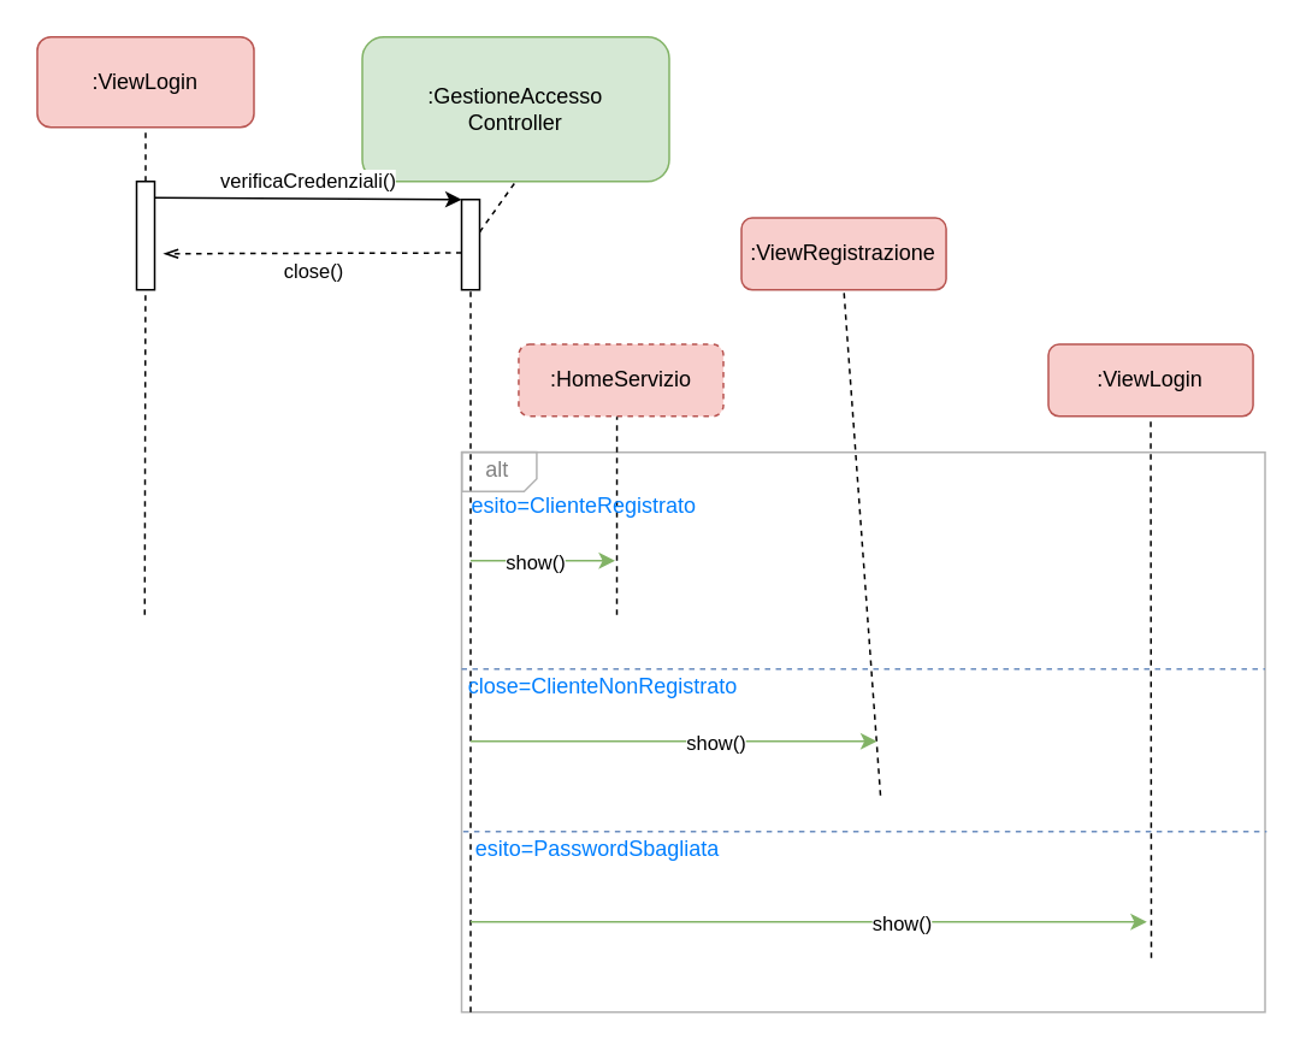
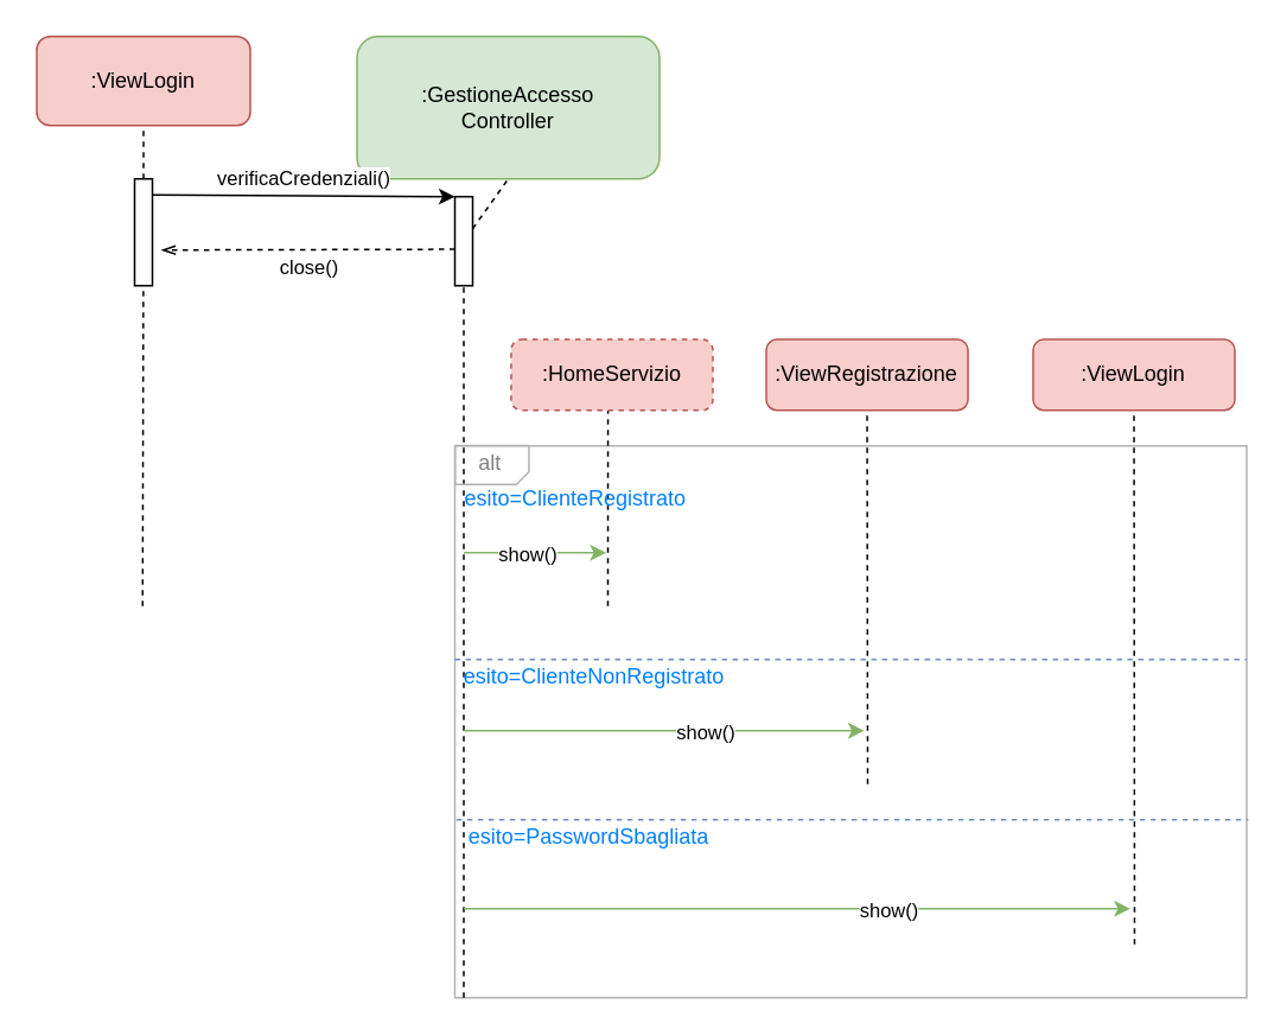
  <mxCell id="0" />
  <mxCell id="1" parent="0" />
  <mxCell id="2" value="" style="rounded=0;whiteSpace=wrap;html=1;fillColor=none;strokeColor=#B3B3B3;" vertex="1" parent="1"><mxGeometry x="255" y="250" width="445" height="310" as="geometry" /></mxCell>
  <mxCell id="3" value=":ViewLogin" style="rounded=1;whiteSpace=wrap;html=1;fillColor=#f8cecc;strokeColor=#b85450;" vertex="1" parent="1"><mxGeometry x="20" y="20" width="120" height="50" as="geometry" /></mxCell>
  <mxCell id="4" value=":GestioneAccesso&lt;br&gt;Controller" style="rounded=1;whiteSpace=wrap;html=1;fillColor=#d5e8d4;strokeColor=#82b366;" vertex="1" parent="1"><mxGeometry x="200" y="20" width="170" height="80" as="geometry" /></mxCell>
  <mxCell id="5" value="" style="endArrow=none;dashed=1;html=1;entryX=0.5;entryY=1;entryDx=0;entryDy=0;startArrow=none;" edge="1" parent="1" source="9" target="4"><mxGeometry width="50" height="50" relative="1" as="geometry"><mxPoint x="260" y="350" as="sourcePoint" /><mxPoint x="20" y="170" as="targetPoint" /></mxGeometry></mxCell>
  <mxCell id="6" value="" style="endArrow=none;dashed=1;html=1;startArrow=none;" edge="1" parent="1" source="7"><mxGeometry width="50" height="50" relative="1" as="geometry"><mxPoint x="79.5" y="340" as="sourcePoint" /><mxPoint x="80" y="70" as="targetPoint" /></mxGeometry></mxCell>
  <mxCell id="7" value="" style="rounded=0;whiteSpace=wrap;html=1;" vertex="1" parent="1"><mxGeometry x="75" y="100" width="10" height="60" as="geometry" /></mxCell>
  <mxCell id="8" value="" style="endArrow=none;dashed=1;html=1;" edge="1" parent="1" target="7"><mxGeometry width="50" height="50" relative="1" as="geometry"><mxPoint x="79.5" y="340" as="sourcePoint" /><mxPoint x="80" y="70" as="targetPoint" /></mxGeometry></mxCell>
  <mxCell id="9" value="" style="rounded=0;whiteSpace=wrap;html=1;" vertex="1" parent="1"><mxGeometry x="255" y="110" width="10" height="50" as="geometry" /></mxCell>
  <mxCell id="10" value="" style="endArrow=none;dashed=1;html=1;entryX=0.5;entryY=1;entryDx=0;entryDy=0;" edge="1" parent="1" target="9"><mxGeometry width="50" height="50" relative="1" as="geometry"><mxPoint x="260" y="560" as="sourcePoint" /><mxPoint x="260" y="70" as="targetPoint" /></mxGeometry></mxCell>
  <mxCell id="11" value="" style="endArrow=classic;html=1;entryX=0;entryY=0;entryDx=0;entryDy=0;" edge="1" parent="1" target="9"><mxGeometry width="50" height="50" relative="1" as="geometry"><mxPoint x="85" y="109" as="sourcePoint" /><mxPoint x="260" y="109" as="targetPoint" /></mxGeometry></mxCell>
  <mxCell id="12" value="verificaCredenziali()" style="edgeLabel;html=1;align=center;verticalAlign=middle;resizable=0;points=[];" vertex="1" connectable="0" parent="11"><mxGeometry x="-0.213" y="2" relative="1" as="geometry"><mxPoint x="17" y="-8" as="offset" /></mxGeometry></mxCell>
  <mxCell id="13" value="" style="endArrow=openThin;html=1;exitX=0;exitY=0.591;exitDx=0;exitDy=0;dashed=1;exitPerimeter=0;endFill=0;" edge="1" parent="1" source="9"><mxGeometry width="50" height="50" relative="1" as="geometry"><mxPoint x="95" y="119" as="sourcePoint" /><mxPoint x="90" y="140" as="targetPoint" /></mxGeometry></mxCell>
  <mxCell id="14" value="close()" style="edgeLabel;html=1;align=center;verticalAlign=middle;resizable=0;points=[];" vertex="1" connectable="0" parent="13"><mxGeometry x="-0.213" y="2" relative="1" as="geometry"><mxPoint x="-18" y="8" as="offset" /></mxGeometry></mxCell>
  <mxCell id="15" value="" style="shape=card;whiteSpace=wrap;html=1;strokeColor=#B3B3B3;fillColor=none;rotation=-90;flipV=1;size=7;" vertex="1" parent="1"><mxGeometry x="265" y="240" width="21.81" height="41.43" as="geometry" /></mxCell>
  <mxCell id="16" value=":HomeServizio" style="rounded=1;whiteSpace=wrap;html=1;fillColor=#f8cecc;strokeColor=#b85450;dashed=1;" vertex="1" parent="1"><mxGeometry x="286.63" y="190.2" width="113.37" height="39.8" as="geometry" /></mxCell>
- <mxCell id="17" value=":ViewRegistrazione" style="rounded=1;whiteSpace=wrap;html=1;fillColor=#f8cecc;strokeColor=#b85450;" vertex="1" parent="1"><mxGeometry x="410" y="120.2" width="113.37" height="39.8" as="geometry" /></mxCell>
+ <mxCell id="17" value=":ViewRegistrazione" style="rounded=1;whiteSpace=wrap;html=1;fillColor=#f8cecc;strokeColor=#b85450;" vertex="1" parent="1"><mxGeometry x="430" y="190.2" width="113.37" height="39.8" as="geometry" /></mxCell>
  <mxCell id="18" value="" style="endArrow=none;dashed=1;html=1;entryX=0.48;entryY=1.01;entryDx=0;entryDy=0;entryPerimeter=0;" edge="1" parent="1" target="16"><mxGeometry width="50" height="50" relative="1" as="geometry"><mxPoint x="341" y="340" as="sourcePoint" /><mxPoint x="340" y="270" as="targetPoint" /></mxGeometry></mxCell>
  <mxCell id="19" value="" style="endArrow=none;dashed=1;html=1;entryX=0.5;entryY=1;entryDx=0;entryDy=0;" edge="1" parent="1" target="17"><mxGeometry width="50" height="50" relative="1" as="geometry"><mxPoint x="487" y="440" as="sourcePoint" /><mxPoint x="340" y="310" as="targetPoint" /></mxGeometry></mxCell>
  <mxCell id="20" value="&lt;font color=&quot;#808080&quot;&gt;alt&lt;/font&gt;" style="text;html=1;strokeColor=none;fillColor=none;align=center;verticalAlign=middle;whiteSpace=wrap;rounded=0;" vertex="1" parent="1"><mxGeometry x="255" y="250" width="40" height="20" as="geometry" /></mxCell>
  <mxCell id="21" value="" style="endArrow=classic;html=1;fillColor=#d5e8d4;strokeColor=#82b366;" edge="1" parent="1"><mxGeometry width="50" height="50" relative="1" as="geometry"><mxPoint x="260" y="310" as="sourcePoint" /><mxPoint x="340" y="310" as="targetPoint" /></mxGeometry></mxCell>
  <mxCell id="22" value="show()" style="edgeLabel;html=1;align=center;verticalAlign=middle;resizable=0;points=[];" vertex="1" connectable="0" parent="21"><mxGeometry x="0.375" relative="1" as="geometry"><mxPoint x="-20" as="offset" /></mxGeometry></mxCell>
  <mxCell id="23" value="" style="endArrow=classic;html=1;fillColor=#d5e8d4;strokeColor=#82b366;" edge="1" parent="1"><mxGeometry width="50" height="50" relative="1" as="geometry"><mxPoint x="260" y="410" as="sourcePoint" /><mxPoint x="485" y="410" as="targetPoint" /></mxGeometry></mxCell>
  <mxCell id="24" value="show()" style="edgeLabel;html=1;align=center;verticalAlign=middle;resizable=0;points=[];" vertex="1" connectable="0" parent="23"><mxGeometry x="0.375" relative="1" as="geometry"><mxPoint x="-20" as="offset" /></mxGeometry></mxCell>
  <mxCell id="25" value="" style="endArrow=none;dashed=1;html=1;fillColor=#dae8fc;strokeColor=#6c8ebf;" edge="1" parent="1"><mxGeometry width="50" height="50" relative="1" as="geometry"><mxPoint x="255" y="370" as="sourcePoint" /><mxPoint x="700" y="370" as="targetPoint" /></mxGeometry></mxCell>
  <mxCell id="26" value="&lt;font color=&quot;#007fff&quot;&gt;esito=ClienteRegistrato&lt;/font&gt;" style="text;html=1;strokeColor=none;fillColor=none;align=center;verticalAlign=middle;whiteSpace=wrap;rounded=0;" vertex="1" parent="1"><mxGeometry x="255.91" y="270" width="134.09" height="20" as="geometry" /></mxCell>
- <mxCell id="27" value="&lt;span style=&quot;color: rgb(0 , 127 , 255)&quot;&gt;close=ClienteNonRegistrato&lt;/span&gt;" style="text;html=1;strokeColor=none;fillColor=none;align=center;verticalAlign=middle;whiteSpace=wrap;rounded=0;" vertex="1" parent="1"><mxGeometry x="255.91" y="370" width="155" height="20" as="geometry" /></mxCell>
+ <mxCell id="27" value="&lt;span style=&quot;color: rgb(0 , 127 , 255)&quot;&gt;esito=ClienteNonRegistrato&lt;/span&gt;" style="text;html=1;strokeColor=none;fillColor=none;align=center;verticalAlign=middle;whiteSpace=wrap;rounded=0;" vertex="1" parent="1"><mxGeometry x="255.91" y="370" width="155" height="20" as="geometry" /></mxCell>
  <mxCell id="28" value="" style="endArrow=none;dashed=1;html=1;fillColor=#dae8fc;strokeColor=#6c8ebf;" edge="1" parent="1"><mxGeometry width="50" height="50" relative="1" as="geometry"><mxPoint x="255.91" y="460" as="sourcePoint" /><mxPoint x="700.91" y="460" as="targetPoint" /></mxGeometry></mxCell>
  <mxCell id="29" value="&lt;span style=&quot;color: rgb(0 , 127 , 255)&quot;&gt;esito=PasswordSbagliata&lt;/span&gt;" style="text;html=1;strokeColor=none;fillColor=none;align=left;verticalAlign=middle;whiteSpace=wrap;rounded=0;" vertex="1" parent="1"><mxGeometry x="261.36" y="460" width="144.09" height="20" as="geometry" /></mxCell>
  <mxCell id="30" value=":ViewLogin" style="rounded=1;whiteSpace=wrap;html=1;fillColor=#f8cecc;strokeColor=#b85450;" vertex="1" parent="1"><mxGeometry x="580" y="190.2" width="113.37" height="39.8" as="geometry" /></mxCell>
  <mxCell id="31" value="" style="endArrow=none;dashed=1;html=1;entryX=0.5;entryY=1;entryDx=0;entryDy=0;" edge="1" parent="1" target="30"><mxGeometry width="50" height="50" relative="1" as="geometry"><mxPoint x="637" y="530" as="sourcePoint" /><mxPoint x="640.005" y="230" as="targetPoint" /></mxGeometry></mxCell>
  <mxCell id="32" value="" style="endArrow=classic;html=1;fillColor=#d5e8d4;strokeColor=#82b366;" edge="1" parent="1"><mxGeometry width="50" height="50" relative="1" as="geometry"><mxPoint x="260" y="510" as="sourcePoint" /><mxPoint x="634.55" y="510" as="targetPoint" /></mxGeometry></mxCell>
  <mxCell id="33" value="show()" style="edgeLabel;html=1;align=center;verticalAlign=middle;resizable=0;points=[];" vertex="1" connectable="0" parent="32"><mxGeometry x="0.375" relative="1" as="geometry"><mxPoint x="-20" as="offset" /></mxGeometry></mxCell>
